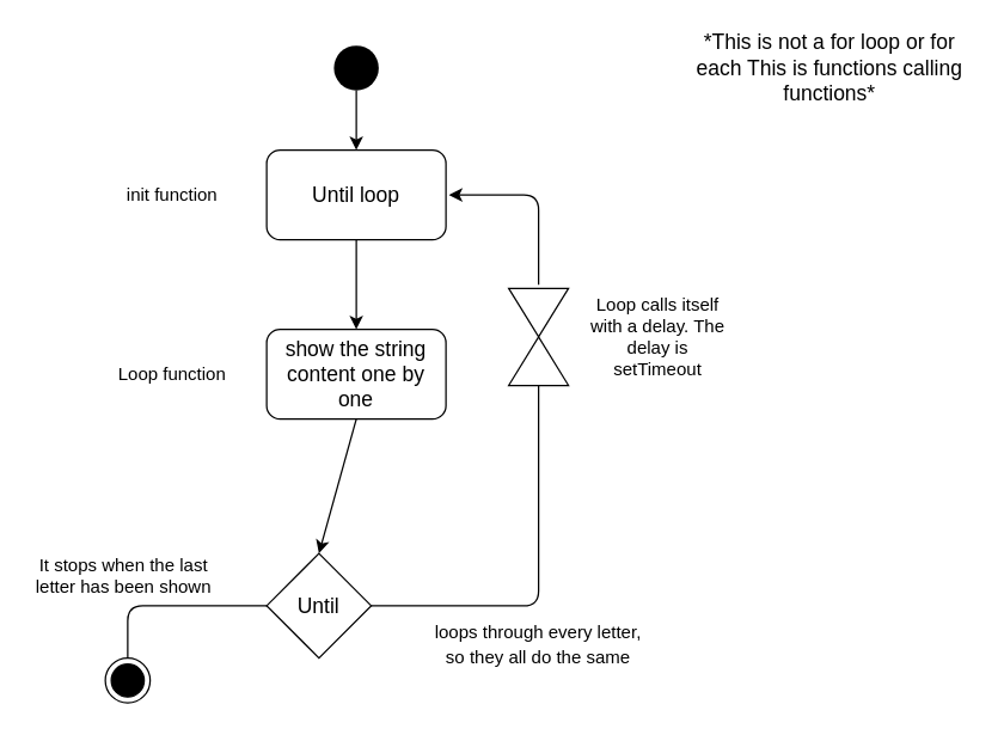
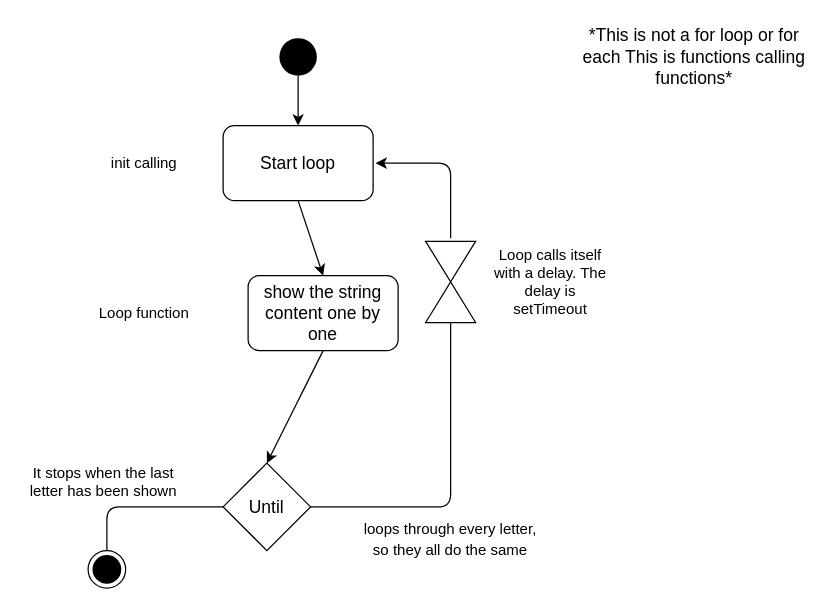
  <mxCell id="0" />
  <mxCell id="1" parent="0" />
  <mxCell id="2" value="" style="ellipse;fillColor=#000000;strokeColor=none;" vertex="1" parent="1"><mxGeometry x="223" y="30" width="30" height="30" as="geometry" /></mxCell>
- <mxCell id="3" value="&lt;font style=&quot;font-size: 14px&quot;&gt;Until loop&lt;/font&gt;" style="rounded=1;whiteSpace=wrap;html=1;" vertex="1" parent="1"><mxGeometry x="178" y="100" width="120" height="60" as="geometry" /></mxCell>
+ <mxCell id="3" value="&lt;font style=&quot;font-size: 14px&quot;&gt;Start loop&lt;/font&gt;" style="rounded=1;whiteSpace=wrap;html=1;" vertex="1" parent="1"><mxGeometry x="178" y="100" width="120" height="60" as="geometry" /></mxCell>
  <mxCell id="4" value="" style="endArrow=classic;html=1;exitX=0.5;exitY=1;exitDx=0;exitDy=0;entryX=0.5;entryY=0;entryDx=0;entryDy=0;" edge="1" parent="1" source="2" target="3"><mxGeometry width="50" height="50" relative="1" as="geometry"><mxPoint x="298" y="80" as="sourcePoint" /><mxPoint x="348" y="30" as="targetPoint" /></mxGeometry></mxCell>
- <mxCell id="5" value="init function" style="text;html=1;strokeColor=none;fillColor=none;align=center;verticalAlign=middle;whiteSpace=wrap;rounded=0;" vertex="1" parent="1"><mxGeometry x="70" y="115" width="90" height="30" as="geometry" /></mxCell>
+ <mxCell id="5" value="init calling" style="text;html=1;strokeColor=none;fillColor=none;align=center;verticalAlign=middle;whiteSpace=wrap;rounded=0;" vertex="1" parent="1"><mxGeometry x="70" y="115" width="90" height="30" as="geometry" /></mxCell>
  <mxCell id="6" value="" style="endArrow=classic;html=1;fontSize=14;exitX=0.5;exitY=1;exitDx=0;exitDy=0;entryX=0.5;entryY=0;entryDx=0;entryDy=0;" edge="1" parent="1" source="3" target="18"><mxGeometry width="50" height="50" relative="1" as="geometry"><mxPoint x="390" y="420" as="sourcePoint" /><mxPoint x="238" y="200" as="targetPoint" /></mxGeometry></mxCell>
  <mxCell id="7" value="Until" style="rhombus;whiteSpace=wrap;html=1;fontSize=14;" vertex="1" parent="1"><mxGeometry x="178" y="370" width="70" height="70" as="geometry" /></mxCell>
  <mxCell id="8" value="" style="shape=collate;whiteSpace=wrap;html=1;fontSize=14;" vertex="1" parent="1"><mxGeometry x="340" y="192.5" width="40" height="65" as="geometry" /></mxCell>
  <mxCell id="9" value="" style="endArrow=none;html=1;fontSize=14;exitX=1;exitY=0.5;exitDx=0;exitDy=0;entryX=0.5;entryY=1;entryDx=0;entryDy=0;" edge="1" parent="1" source="7" target="8"><mxGeometry width="50" height="50" relative="1" as="geometry"><mxPoint x="330" y="340" as="sourcePoint" /><mxPoint x="380" y="290" as="targetPoint" /><Array as="points"><mxPoint x="360" y="405" /></Array></mxGeometry></mxCell>
  <mxCell id="10" value="" style="endArrow=classic;html=1;fontSize=14;" edge="1" parent="1"><mxGeometry width="50" height="50" relative="1" as="geometry"><mxPoint x="360" y="190" as="sourcePoint" /><mxPoint x="300" y="130" as="targetPoint" /><Array as="points"><mxPoint x="360" y="130" /></Array></mxGeometry></mxCell>
  <mxCell id="11" value="" style="ellipse;html=1;shape=endState;fillColor=#000000;strokeColor=#000000;fontSize=14;" vertex="1" parent="1"><mxGeometry x="70" y="440" width="30" height="30" as="geometry" /></mxCell>
  <mxCell id="12" value="" style="endArrow=none;html=1;fontSize=14;entryX=0;entryY=0.5;entryDx=0;entryDy=0;exitX=0.5;exitY=0;exitDx=0;exitDy=0;" edge="1" parent="1" source="11" target="7"><mxGeometry width="50" height="50" relative="1" as="geometry"><mxPoint x="90" y="430" as="sourcePoint" /><mxPoint x="140" y="380" as="targetPoint" /><Array as="points"><mxPoint x="85" y="405" /></Array></mxGeometry></mxCell>
  <mxCell id="13" value="&lt;font style=&quot;font-size: 12px&quot;&gt;loops through every letter, so they all do the same&lt;/font&gt;" style="text;html=1;strokeColor=none;fillColor=none;align=center;verticalAlign=middle;whiteSpace=wrap;rounded=0;fontSize=14;" vertex="1" parent="1"><mxGeometry x="285" y="410" width="150" height="40" as="geometry" /></mxCell>
  <mxCell id="14" value="It stops when the last letter has been shown" style="text;html=1;strokeColor=none;fillColor=none;align=center;verticalAlign=middle;whiteSpace=wrap;rounded=0;fontSize=12;" vertex="1" parent="1"><mxGeometry x="20" y="370" width="125" height="30" as="geometry" /></mxCell>
  <mxCell id="15" value="Loop calls itself with a delay. The delay is setTimeout" style="text;html=1;strokeColor=none;fillColor=none;align=center;verticalAlign=middle;whiteSpace=wrap;rounded=0;fontSize=12;" vertex="1" parent="1"><mxGeometry x="390" y="190" width="100" height="70" as="geometry" /></mxCell>
  <mxCell id="16" value="&lt;font style=&quot;font-size: 14px&quot;&gt;*This is not a for loop or for each This is functions calling functions*&lt;/font&gt;" style="text;html=1;strokeColor=none;fillColor=none;align=center;verticalAlign=middle;whiteSpace=wrap;rounded=0;fontSize=12;" vertex="1" parent="1"><mxGeometry x="460" y="20" width="190" height="50" as="geometry" /></mxCell>
  <mxCell id="17" value="Loop function" style="text;html=1;strokeColor=none;fillColor=none;align=center;verticalAlign=middle;whiteSpace=wrap;rounded=0;" vertex="1" parent="1"><mxGeometry x="70" y="235" width="90" height="30" as="geometry" /></mxCell>
- <mxCell id="18" value="&lt;font style=&quot;font-size: 14px&quot;&gt;show the string content one by one&lt;/font&gt;" style="rounded=1;whiteSpace=wrap;html=1;" vertex="1" parent="1"><mxGeometry x="178" y="220" width="120" height="60" as="geometry" /></mxCell>
+ <mxCell id="18" value="&lt;font style=&quot;font-size: 14px&quot;&gt;show the string content one by one&lt;/font&gt;" style="rounded=1;whiteSpace=wrap;html=1;" vertex="1" parent="1"><mxGeometry x="198" y="220" width="120" height="60" as="geometry" /></mxCell>
  <mxCell id="19" value="" style="endArrow=classic;html=1;fontSize=14;exitX=0.5;exitY=1;exitDx=0;exitDy=0;entryX=0.5;entryY=0;entryDx=0;entryDy=0;" edge="1" parent="1" source="18" target="7"><mxGeometry width="50" height="50" relative="1" as="geometry"><mxPoint x="260" y="280" as="sourcePoint" /><mxPoint x="310" y="230" as="targetPoint" /></mxGeometry></mxCell>
